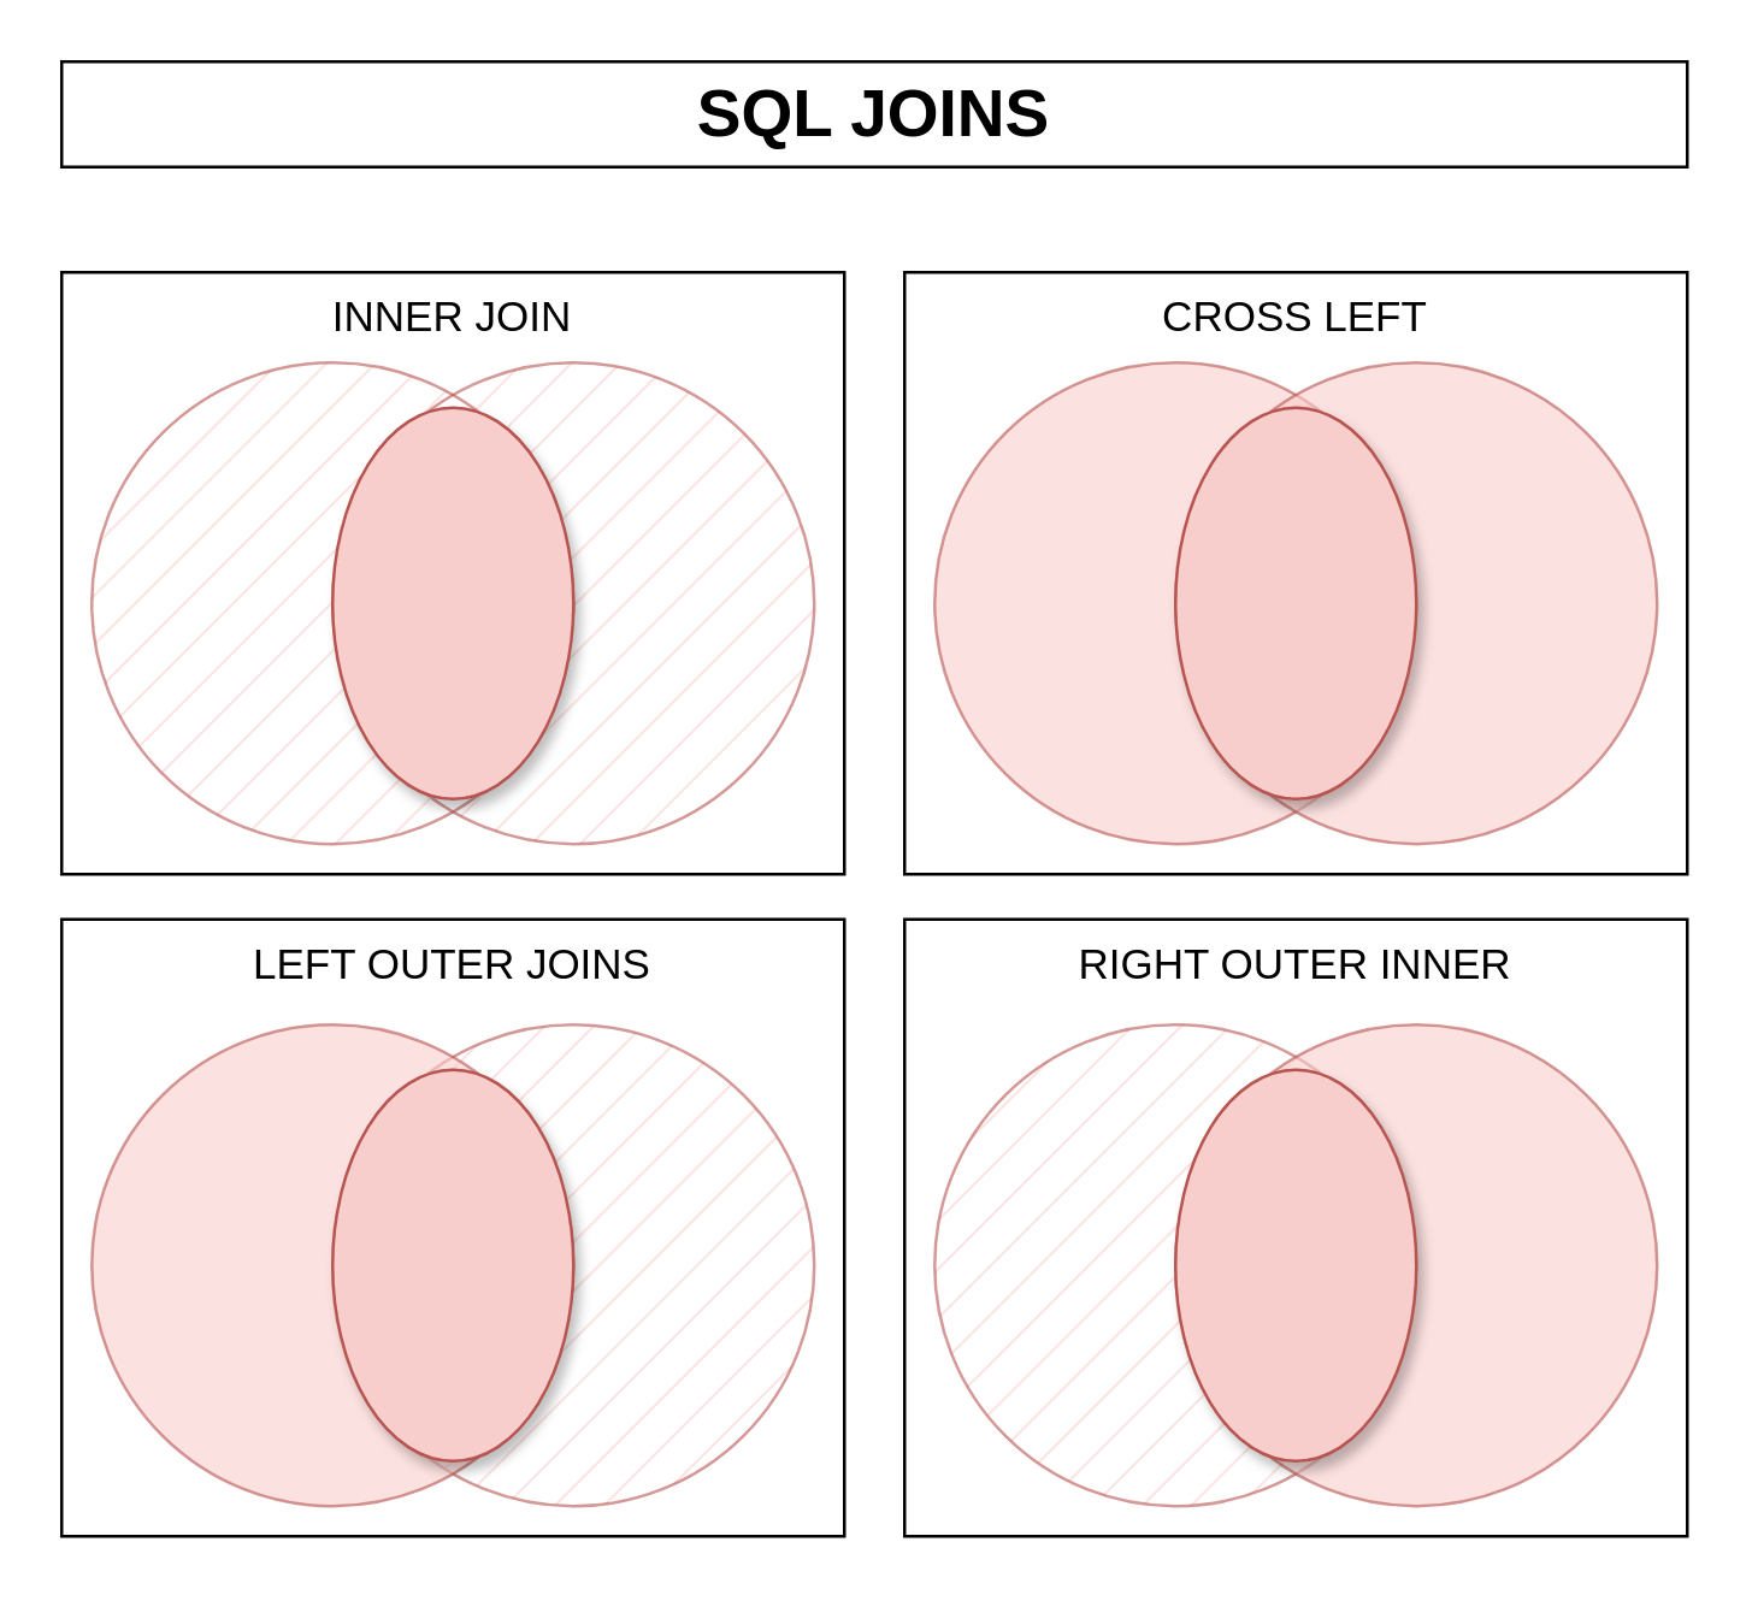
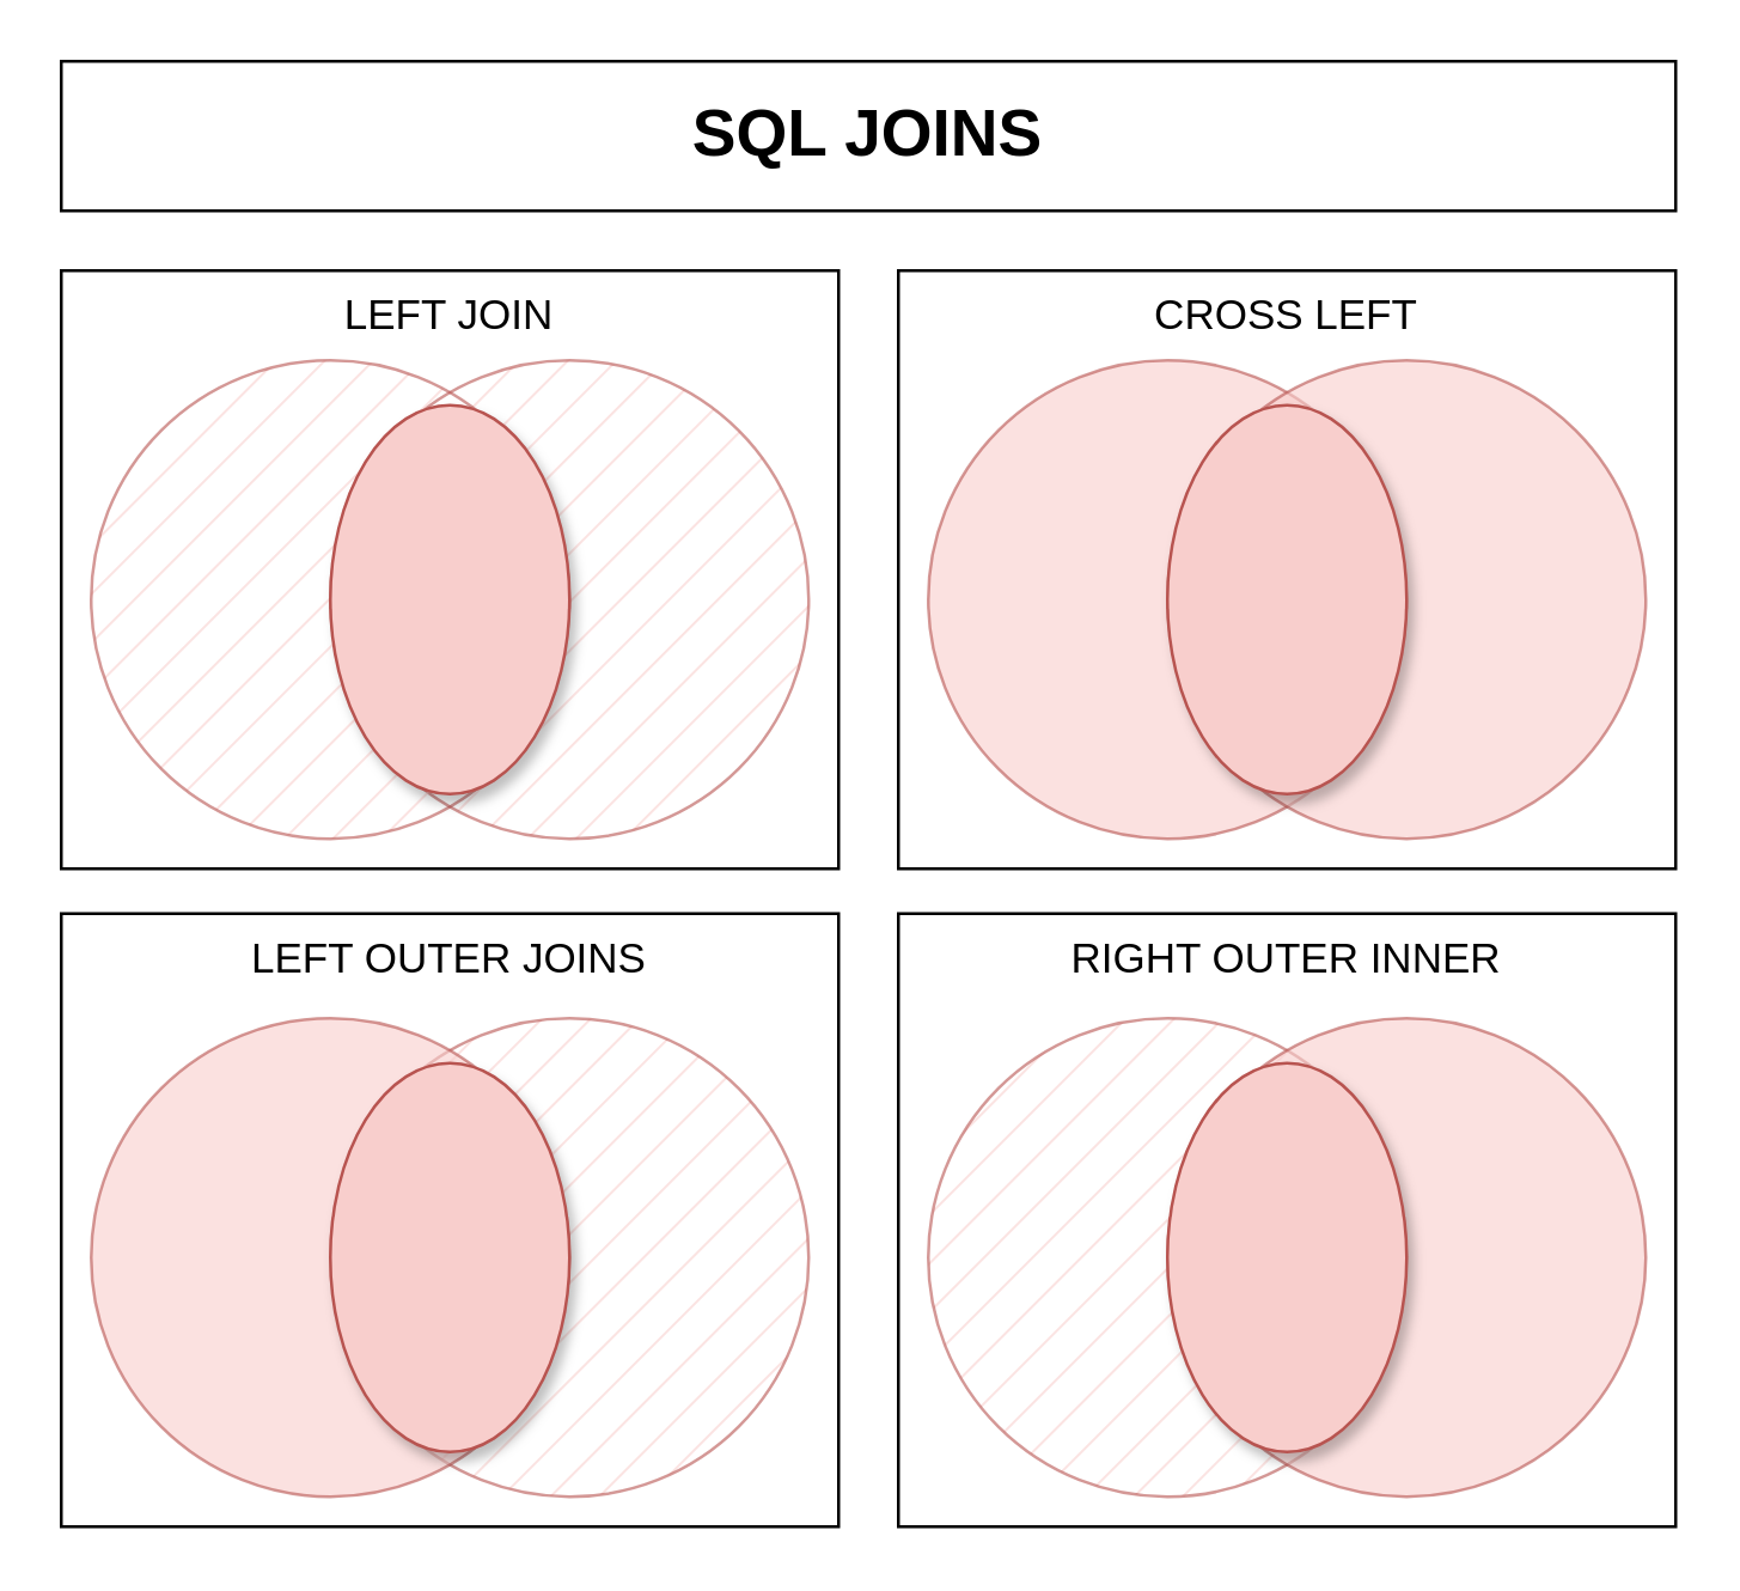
  <mxCell id="0" />
  <mxCell id="1" parent="0" />
  <mxCell id="2" value="" style="ellipse;opacity=60;html=1;fillStyle=hatch;fillColor=#f8cecc;strokeColor=#b85450;" parent="1" vertex="1"><mxGeometry x="110" y="120" width="160" height="160" as="geometry" /></mxCell>
  <mxCell id="3" value="" style="ellipse;opacity=60;html=1;fillStyle=solid;fillColor=#f8cecc;strokeColor=#b85450;" parent="1" vertex="1"><mxGeometry x="310" y="120" width="160" height="160" as="geometry" /></mxCell>
  <mxCell id="4" value="" style="ellipse;opacity=60;html=1;fillColor=#f8cecc;strokeColor=#b85450;fillStyle=hatch;" parent="1" vertex="1"><mxGeometry x="30" y="120" width="160" height="160" as="geometry" /></mxCell>
  <mxCell id="5" value="" style="ellipse;opacity=60;html=1;fillStyle=solid;fillColor=#f8cecc;strokeColor=#b85450;" vertex="1" parent="1"><mxGeometry x="390" y="120" width="160" height="160" as="geometry" /></mxCell>
- <mxCell id="6" value="&lt;font style=&quot;font-size: 14px;&quot;&gt;INNER JOIN&lt;/font&gt;" style="rounded=0;whiteSpace=wrap;html=1;fillColor=none;verticalAlign=top;" vertex="1" parent="1"><mxGeometry x="20" y="90" width="260" height="200" as="geometry" /></mxCell>
+ <mxCell id="6" value="&lt;font style=&quot;font-size: 14px;&quot;&gt;LEFT JOIN&lt;/font&gt;" style="rounded=0;whiteSpace=wrap;html=1;fillColor=none;verticalAlign=top;" vertex="1" parent="1"><mxGeometry x="20" y="90" width="260" height="200" as="geometry" /></mxCell>
  <mxCell id="7" value="&lt;font style=&quot;font-size: 14px;&quot;&gt;CROSS LEFT&lt;/font&gt;" style="rounded=0;whiteSpace=wrap;html=1;fillColor=none;verticalAlign=top;" vertex="1" parent="1"><mxGeometry x="300" y="90" width="260" height="200" as="geometry" /></mxCell>
  <mxCell id="8" value="&lt;font style=&quot;font-size: 14px;&quot;&gt;LEFT OUTER JOINS&lt;/font&gt;" style="rounded=0;whiteSpace=wrap;html=1;fillColor=none;verticalAlign=top;" vertex="1" parent="1"><mxGeometry x="20" y="305" width="260" height="205" as="geometry" /></mxCell>
  <mxCell id="9" value="&lt;font style=&quot;font-size: 14px;&quot;&gt;RIGHT OUTER INNER&lt;/font&gt;" style="rounded=0;whiteSpace=wrap;html=1;fillColor=none;verticalAlign=top;" vertex="1" parent="1"><mxGeometry x="300" y="305" width="260" height="205" as="geometry" /></mxCell>
  <mxCell id="10" value="" style="ellipse;opacity=60;html=1;fillColor=#f8cecc;strokeColor=#b85450;fillStyle=hatch;" vertex="1" parent="1"><mxGeometry x="110" y="340" width="160" height="160" as="geometry" /></mxCell>
  <mxCell id="11" value="" style="ellipse;opacity=60;html=1;fillColor=#f8cecc;strokeColor=#b85450;fillStyle=hatch;" vertex="1" parent="1"><mxGeometry x="310" y="340" width="160" height="160" as="geometry" /></mxCell>
  <mxCell id="12" value="" style="ellipse;opacity=60;html=1;fillColor=#f8cecc;strokeColor=#b85450;" vertex="1" parent="1"><mxGeometry x="390" y="340" width="160" height="160" as="geometry" /></mxCell>
  <mxCell id="13" value="" style="ellipse;opacity=60;html=1;fillColor=#f8cecc;strokeColor=#b85450;" vertex="1" parent="1"><mxGeometry x="30" y="340" width="160" height="160" as="geometry" /></mxCell>
  <mxCell id="14" value="" style="ellipse;whiteSpace=wrap;html=1;shadow=1;fillStyle=solid;fillColor=#f8cecc;strokeColor=#b85450;" vertex="1" parent="1"><mxGeometry x="110" y="135" width="80" height="130" as="geometry" /></mxCell>
  <mxCell id="15" value="" style="ellipse;whiteSpace=wrap;html=1;shadow=1;fillStyle=solid;fillColor=#f8cecc;strokeColor=#b85450;" vertex="1" parent="1"><mxGeometry x="390" y="135" width="80" height="130" as="geometry" /></mxCell>
  <mxCell id="16" value="" style="ellipse;whiteSpace=wrap;html=1;shadow=1;fillStyle=solid;fillColor=#f8cecc;strokeColor=#b85450;" vertex="1" parent="1"><mxGeometry x="110" y="355" width="80" height="130" as="geometry" /></mxCell>
  <mxCell id="17" value="" style="ellipse;whiteSpace=wrap;html=1;shadow=1;fillStyle=solid;fillColor=#f8cecc;strokeColor=#b85450;" vertex="1" parent="1"><mxGeometry x="390" y="355" width="80" height="130" as="geometry" /></mxCell>
- <mxCell id="18" value="&lt;font style=&quot;font-size: 22px;&quot;&gt;&lt;b&gt;SQL JOINS&lt;/b&gt;&lt;/font&gt;" style="rounded=0;whiteSpace=wrap;html=1;fillColor=none;verticalAlign=middle;" vertex="1" parent="1"><mxGeometry x="20" y="20" width="540" height="35" as="geometry" /></mxCell>
+ <mxCell id="18" value="&lt;font style=&quot;font-size: 22px;&quot;&gt;&lt;b&gt;SQL JOINS&lt;/b&gt;&lt;/font&gt;" style="rounded=0;whiteSpace=wrap;html=1;fillColor=none;verticalAlign=middle;" vertex="1" parent="1"><mxGeometry x="20" y="20" width="540" height="50" as="geometry" /></mxCell>
